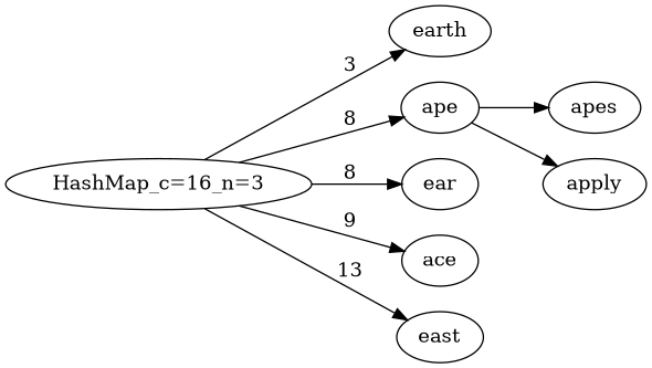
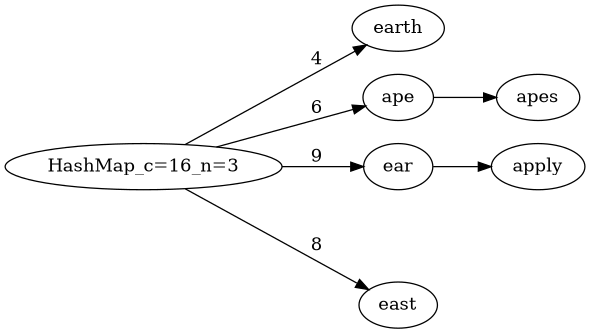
  digraph {
    rankdir=LR
    n1 [label="HashMap_c=16_n=3"]
    earth
    ape
    ear
-   ace
    east
    apply
    apes
-   n1 -> earth [label=3]
-   n1 -> ape [label=8]
-   n1 -> ear [label=8]
-   n1 -> ace [label=9]
-   n1 -> east [label=13]
-   ape -> apply
+   n1 -> earth [label=4]
+   n1 -> ape [label=6]
+   n1 -> ear [label=9]
+   n1 -> east [label=8]
+   ear -> apply
    ape -> apes
  }
